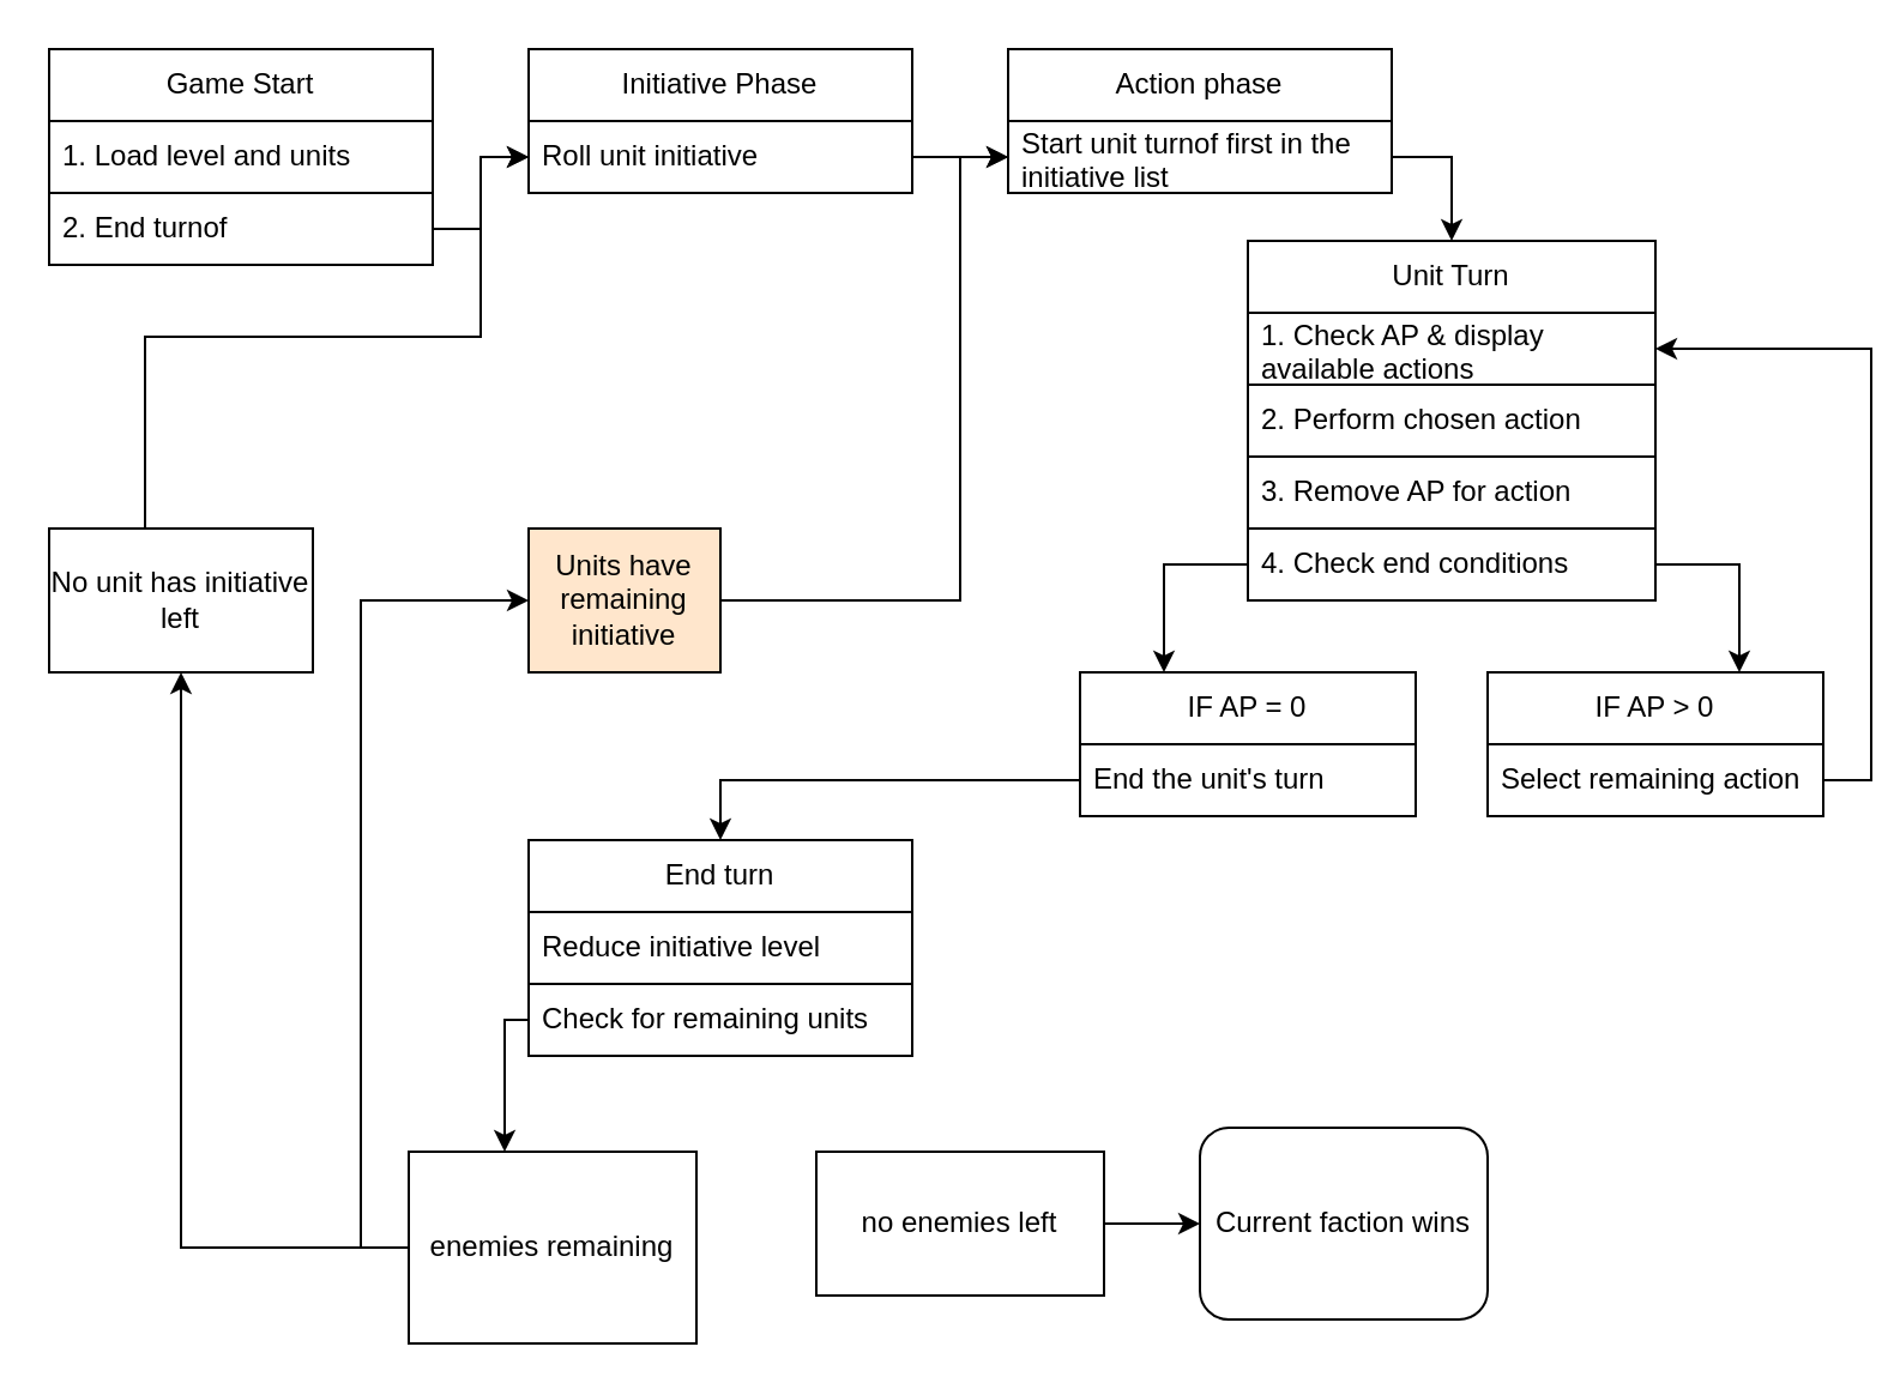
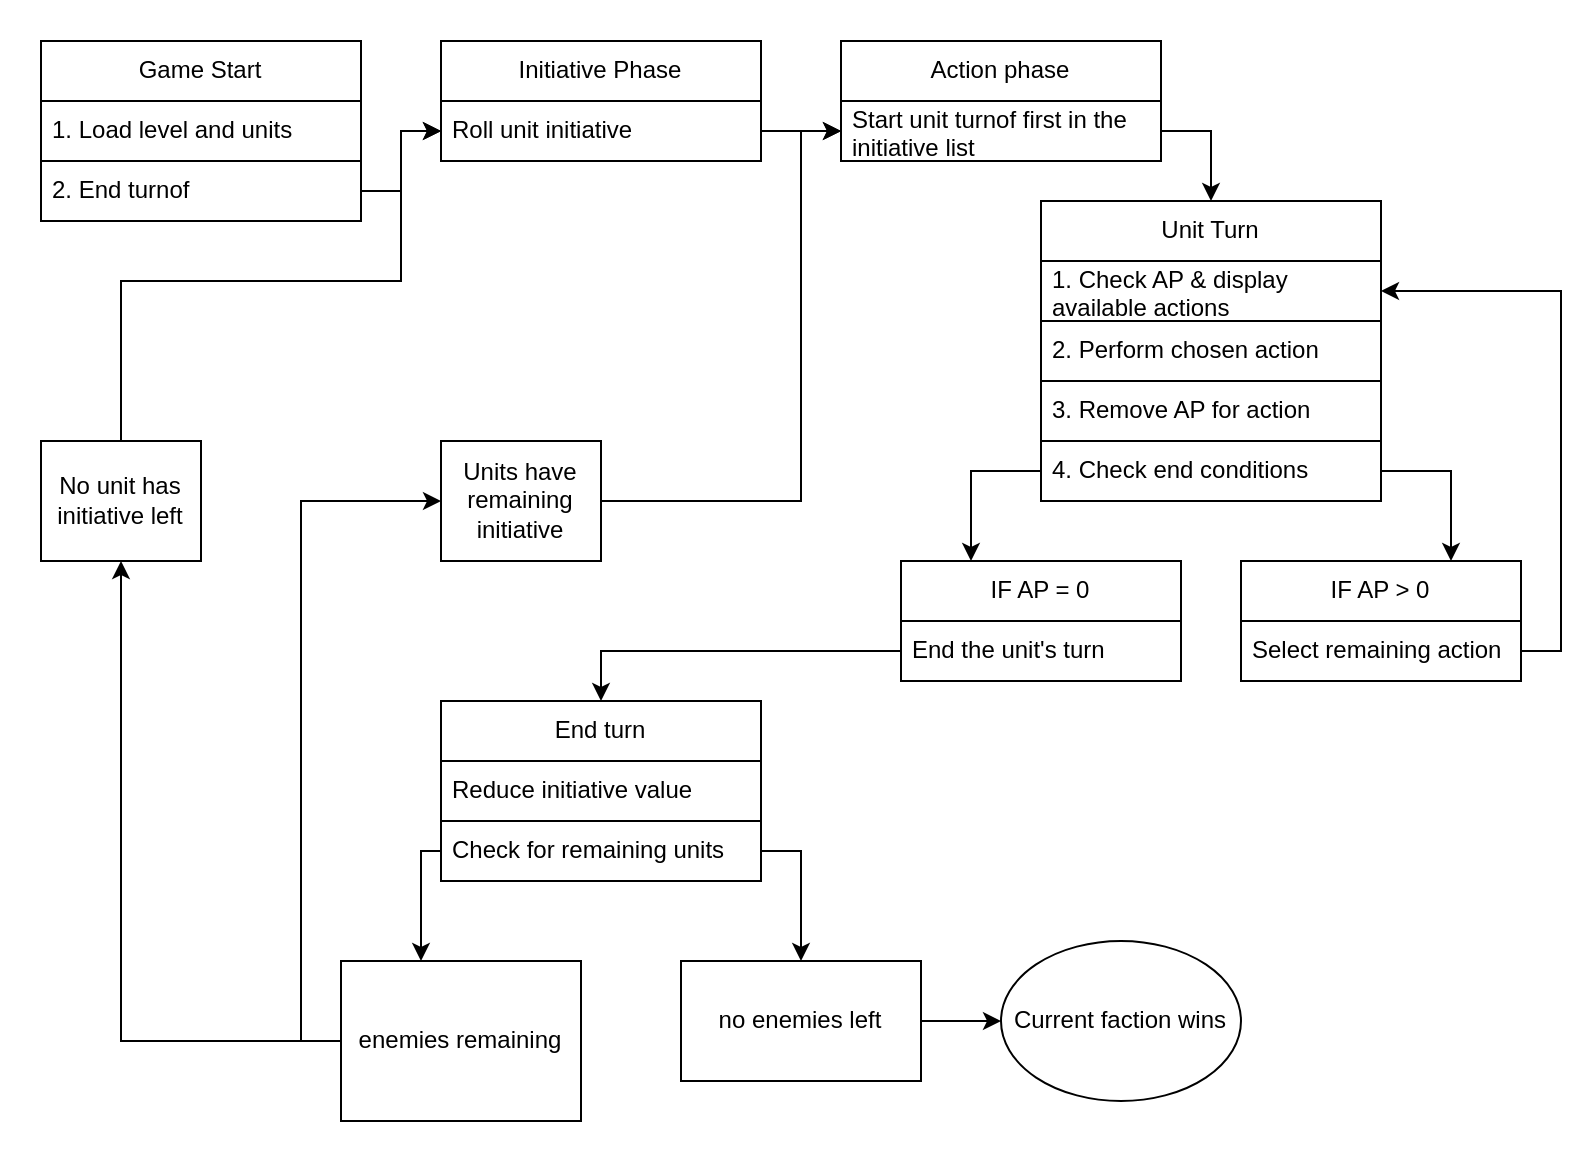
  <mxCell id="0" />
  <mxCell id="1" parent="0" />
  <mxCell id="2" value="&lt;div&gt;Unit Turn&lt;/div&gt;" style="swimlane;fontStyle=0;childLayout=stackLayout;horizontal=1;startSize=30;horizontalStack=0;resizeParent=1;resizeParentMax=0;resizeLast=0;collapsible=1;marginBottom=0;whiteSpace=wrap;html=1;strokeWidth=1;" vertex="1" parent="1"><mxGeometry x="520" y="100" width="170" height="120" as="geometry" /></mxCell>
  <mxCell id="3" value="1. Check AP &amp;amp; display available actions" style="text;strokeColor=default;fillColor=none;align=left;verticalAlign=middle;spacingLeft=4;spacingRight=4;overflow=hidden;points=[[0,0.5],[1,0.5]];portConstraint=eastwest;rotatable=0;whiteSpace=wrap;html=1;strokeWidth=1;" vertex="1" parent="2"><mxGeometry y="30" width="170" height="30" as="geometry" /></mxCell>
  <mxCell id="4" value="2. Perform chosen action" style="text;strokeColor=default;fillColor=none;align=left;verticalAlign=middle;spacingLeft=4;spacingRight=4;overflow=hidden;points=[[0,0.5],[1,0.5]];portConstraint=eastwest;rotatable=0;whiteSpace=wrap;html=1;strokeWidth=1;" vertex="1" parent="2"><mxGeometry y="60" width="170" height="30" as="geometry" /></mxCell>
  <mxCell id="5" value="3. Remove AP for action" style="text;strokeColor=default;fillColor=none;align=left;verticalAlign=middle;spacingLeft=4;spacingRight=4;overflow=hidden;points=[[0,0.5],[1,0.5]];portConstraint=eastwest;rotatable=0;whiteSpace=wrap;html=1;strokeWidth=1;" vertex="1" parent="2"><mxGeometry y="90" width="170" height="30" as="geometry" /></mxCell>
  <mxCell id="6" style="edgeStyle=orthogonalEdgeStyle;rounded=0;orthogonalLoop=1;jettySize=auto;html=1;exitX=1;exitY=0.5;exitDx=0;exitDy=0;strokeWidth=1;" edge="1" parent="2" source="3" target="3"><mxGeometry relative="1" as="geometry" /></mxCell>
  <mxCell id="7" value="IF AP = 0" style="swimlane;fontStyle=0;childLayout=stackLayout;horizontal=1;startSize=30;horizontalStack=0;resizeParent=1;resizeParentMax=0;resizeLast=0;collapsible=1;marginBottom=0;whiteSpace=wrap;html=1;strokeWidth=1;" vertex="1" parent="1"><mxGeometry x="450" y="280" width="140" height="60" as="geometry" /></mxCell>
  <mxCell id="8" value="End the unit's turn" style="text;strokeColor=none;fillColor=none;align=left;verticalAlign=middle;spacingLeft=4;spacingRight=4;overflow=hidden;points=[[0,0.5],[1,0.5]];portConstraint=eastwest;rotatable=0;whiteSpace=wrap;html=1;strokeWidth=1;" vertex="1" parent="7"><mxGeometry y="30" width="140" height="30" as="geometry" /></mxCell>
  <mxCell id="9" value="IF AP &amp;gt; 0" style="swimlane;fontStyle=0;childLayout=stackLayout;horizontal=1;startSize=30;horizontalStack=0;resizeParent=1;resizeParentMax=0;resizeLast=0;collapsible=1;marginBottom=0;whiteSpace=wrap;html=1;strokeWidth=1;" vertex="1" parent="1"><mxGeometry x="620" y="280" width="140" height="60" as="geometry" /></mxCell>
  <mxCell id="10" value="Select remaining action" style="text;strokeColor=none;fillColor=none;align=left;verticalAlign=middle;spacingLeft=4;spacingRight=4;overflow=hidden;points=[[0,0.5],[1,0.5]];portConstraint=eastwest;rotatable=0;whiteSpace=wrap;html=1;strokeWidth=1;" vertex="1" parent="9"><mxGeometry y="30" width="140" height="30" as="geometry" /></mxCell>
  <mxCell id="11" style="edgeStyle=orthogonalEdgeStyle;rounded=0;orthogonalLoop=1;jettySize=auto;html=1;exitX=0;exitY=0.5;exitDx=0;exitDy=0;entryX=0.25;entryY=0;entryDx=0;entryDy=0;" edge="1" parent="1" source="13" target="7"><mxGeometry relative="1" as="geometry" /></mxCell>
  <mxCell id="12" style="edgeStyle=orthogonalEdgeStyle;rounded=0;orthogonalLoop=1;jettySize=auto;html=1;exitX=1;exitY=0.5;exitDx=0;exitDy=0;entryX=0.75;entryY=0;entryDx=0;entryDy=0;" edge="1" parent="1" source="13" target="9"><mxGeometry relative="1" as="geometry" /></mxCell>
  <mxCell id="13" value="&lt;div&gt;4. Check end conditions&lt;/div&gt;" style="text;strokeColor=default;fillColor=none;align=left;verticalAlign=middle;spacingLeft=4;spacingRight=4;overflow=hidden;points=[[0,0.5],[1,0.5]];portConstraint=eastwest;rotatable=0;whiteSpace=wrap;html=1;strokeWidth=1;" vertex="1" parent="1"><mxGeometry x="520" y="220" width="170" height="30" as="geometry" /></mxCell>
  <mxCell id="14" value="Game Start" style="swimlane;fontStyle=0;childLayout=stackLayout;horizontal=1;startSize=30;horizontalStack=0;resizeParent=1;resizeParentMax=0;resizeLast=0;collapsible=1;marginBottom=0;whiteSpace=wrap;html=1;strokeWidth=1;" vertex="1" parent="1"><mxGeometry x="20" y="20" width="160" height="90" as="geometry" /></mxCell>
  <mxCell id="15" value="1. Load level and units" style="text;strokeColor=default;fillColor=none;align=left;verticalAlign=middle;spacingLeft=4;spacingRight=4;overflow=hidden;points=[[0,0.5],[1,0.5]];portConstraint=eastwest;rotatable=0;whiteSpace=wrap;html=1;strokeWidth=1;" vertex="1" parent="14"><mxGeometry y="30" width="160" height="30" as="geometry" /></mxCell>
  <mxCell id="16" value="&lt;div&gt;2. End turnof&lt;/div&gt;" style="text;strokeColor=default;fillColor=none;align=left;verticalAlign=middle;spacingLeft=4;spacingRight=4;overflow=hidden;points=[[0,0.5],[1,0.5]];portConstraint=eastwest;rotatable=0;whiteSpace=wrap;html=1;strokeWidth=1;" vertex="1" parent="14"><mxGeometry y="60" width="160" height="30" as="geometry" /></mxCell>
  <mxCell id="17" style="edgeStyle=orthogonalEdgeStyle;rounded=0;orthogonalLoop=1;jettySize=auto;html=1;exitX=1;exitY=0.5;exitDx=0;exitDy=0;strokeWidth=1;" edge="1" parent="14" source="15" target="15"><mxGeometry relative="1" as="geometry" /></mxCell>
  <mxCell id="18" value="Initiative Phase" style="swimlane;fontStyle=0;childLayout=stackLayout;horizontal=1;startSize=30;horizontalStack=0;resizeParent=1;resizeParentMax=0;resizeLast=0;collapsible=1;marginBottom=0;whiteSpace=wrap;html=1;strokeWidth=1;" vertex="1" parent="1"><mxGeometry x="220" y="20" width="160" height="60" as="geometry" /></mxCell>
  <mxCell id="19" value="Roll unit initiative" style="text;strokeColor=default;fillColor=none;align=left;verticalAlign=middle;spacingLeft=4;spacingRight=4;overflow=hidden;points=[[0,0.5],[1,0.5]];portConstraint=eastwest;rotatable=0;whiteSpace=wrap;html=1;strokeWidth=1;" vertex="1" parent="18"><mxGeometry y="30" width="160" height="30" as="geometry" /></mxCell>
  <mxCell id="20" style="edgeStyle=orthogonalEdgeStyle;rounded=0;orthogonalLoop=1;jettySize=auto;html=1;exitX=1;exitY=0.5;exitDx=0;exitDy=0;strokeWidth=1;" edge="1" parent="18" source="19" target="19"><mxGeometry relative="1" as="geometry" /></mxCell>
  <mxCell id="21" style="edgeStyle=orthogonalEdgeStyle;rounded=0;orthogonalLoop=1;jettySize=auto;html=1;exitX=1;exitY=0.5;exitDx=0;exitDy=0;" edge="1" parent="1" source="16" target="19"><mxGeometry relative="1" as="geometry" /></mxCell>
  <mxCell id="22" value="Action phase" style="swimlane;fontStyle=0;childLayout=stackLayout;horizontal=1;startSize=30;horizontalStack=0;resizeParent=1;resizeParentMax=0;resizeLast=0;collapsible=1;marginBottom=0;whiteSpace=wrap;html=1;strokeWidth=1;" vertex="1" parent="1"><mxGeometry x="420" y="20" width="160" height="60" as="geometry" /></mxCell>
  <mxCell id="23" value="Start unit turnof first in the initiative list" style="text;strokeColor=default;fillColor=none;align=left;verticalAlign=middle;spacingLeft=4;spacingRight=4;overflow=hidden;points=[[0,0.5],[1,0.5]];portConstraint=eastwest;rotatable=0;whiteSpace=wrap;html=1;strokeWidth=1;" vertex="1" parent="22"><mxGeometry y="30" width="160" height="30" as="geometry" /></mxCell>
  <mxCell id="24" style="edgeStyle=orthogonalEdgeStyle;rounded=0;orthogonalLoop=1;jettySize=auto;html=1;exitX=1;exitY=0.5;exitDx=0;exitDy=0;strokeWidth=1;" edge="1" parent="22" source="23" target="23"><mxGeometry relative="1" as="geometry" /></mxCell>
  <mxCell id="25" style="edgeStyle=orthogonalEdgeStyle;rounded=0;orthogonalLoop=1;jettySize=auto;html=1;exitX=1;exitY=0.5;exitDx=0;exitDy=0;entryX=0;entryY=0.5;entryDx=0;entryDy=0;" edge="1" parent="1" source="19" target="23"><mxGeometry relative="1" as="geometry" /></mxCell>
  <mxCell id="26" style="edgeStyle=orthogonalEdgeStyle;rounded=0;orthogonalLoop=1;jettySize=auto;html=1;exitX=1;exitY=0.5;exitDx=0;exitDy=0;entryX=0.5;entryY=0;entryDx=0;entryDy=0;" edge="1" parent="1" source="23" target="2"><mxGeometry relative="1" as="geometry" /></mxCell>
  <mxCell id="27" value="End turn" style="swimlane;fontStyle=0;childLayout=stackLayout;horizontal=1;startSize=30;horizontalStack=0;resizeParent=1;resizeParentMax=0;resizeLast=0;collapsible=1;marginBottom=0;whiteSpace=wrap;html=1;strokeWidth=1;" vertex="1" parent="1"><mxGeometry x="220" y="350" width="160" height="60" as="geometry" /></mxCell>
- <mxCell id="28" value="Reduce initiative level" style="text;strokeColor=default;fillColor=none;align=left;verticalAlign=middle;spacingLeft=4;spacingRight=4;overflow=hidden;points=[[0,0.5],[1,0.5]];portConstraint=eastwest;rotatable=0;whiteSpace=wrap;html=1;strokeWidth=1;" vertex="1" parent="27"><mxGeometry y="30" width="160" height="30" as="geometry" /></mxCell>
+ <mxCell id="28" value="Reduce initiative value" style="text;strokeColor=default;fillColor=none;align=left;verticalAlign=middle;spacingLeft=4;spacingRight=4;overflow=hidden;points=[[0,0.5],[1,0.5]];portConstraint=eastwest;rotatable=0;whiteSpace=wrap;html=1;strokeWidth=1;" vertex="1" parent="27"><mxGeometry y="30" width="160" height="30" as="geometry" /></mxCell>
  <mxCell id="29" style="edgeStyle=orthogonalEdgeStyle;rounded=0;orthogonalLoop=1;jettySize=auto;html=1;exitX=1;exitY=0.5;exitDx=0;exitDy=0;strokeWidth=1;" edge="1" parent="27" source="28" target="28"><mxGeometry relative="1" as="geometry" /></mxCell>
  <mxCell id="30" style="edgeStyle=orthogonalEdgeStyle;rounded=0;orthogonalLoop=1;jettySize=auto;html=1;exitX=1;exitY=0.5;exitDx=0;exitDy=0;entryX=1;entryY=0.5;entryDx=0;entryDy=0;" edge="1" parent="1" source="10" target="3"><mxGeometry relative="1" as="geometry" /></mxCell>
  <mxCell id="31" style="edgeStyle=orthogonalEdgeStyle;rounded=0;orthogonalLoop=1;jettySize=auto;html=1;exitX=0;exitY=0.5;exitDx=0;exitDy=0;" edge="1" parent="1" source="8" target="27"><mxGeometry relative="1" as="geometry" /></mxCell>
+ <mxCell id="32" style="edgeStyle=orthogonalEdgeStyle;rounded=0;orthogonalLoop=1;jettySize=auto;html=1;exitX=1;exitY=0.5;exitDx=0;exitDy=0;entryX=0.5;entryY=0;entryDx=0;entryDy=0;" edge="1" parent="1" source="34" target="40"><mxGeometry relative="1" as="geometry" /></mxCell>
  <mxCell id="33" style="edgeStyle=orthogonalEdgeStyle;rounded=0;orthogonalLoop=1;jettySize=auto;html=1;exitX=0;exitY=0.5;exitDx=0;exitDy=0;" edge="1" parent="1" source="34" target="38"><mxGeometry relative="1" as="geometry"><Array as="points"><mxPoint x="210" y="425" /></Array></mxGeometry></mxCell>
  <mxCell id="34" value="Check for remaining units" style="text;strokeColor=default;fillColor=none;align=left;verticalAlign=middle;spacingLeft=4;spacingRight=4;overflow=hidden;points=[[0,0.5],[1,0.5]];portConstraint=eastwest;rotatable=0;whiteSpace=wrap;html=1;strokeWidth=1;" vertex="1" parent="1"><mxGeometry x="220" y="410" width="160" height="30" as="geometry" /></mxCell>
- <mxCell id="35" value="Current faction wins" style="whiteSpace=wrap;html=1;rounded=1;" vertex="1" parent="1"><mxGeometry x="500" y="470" width="120" height="80" as="geometry" /></mxCell>
+ <mxCell id="35" value="Current faction wins" style="ellipse;whiteSpace=wrap;html=1;" vertex="1" parent="1"><mxGeometry x="500" y="470" width="120" height="80" as="geometry" /></mxCell>
  <mxCell id="36" style="edgeStyle=orthogonalEdgeStyle;rounded=0;orthogonalLoop=1;jettySize=auto;html=1;exitX=0;exitY=0.5;exitDx=0;exitDy=0;" edge="1" parent="1" source="38" target="42"><mxGeometry relative="1" as="geometry" /></mxCell>
  <mxCell id="37" style="edgeStyle=orthogonalEdgeStyle;rounded=0;orthogonalLoop=1;jettySize=auto;html=1;exitX=0;exitY=0.5;exitDx=0;exitDy=0;entryX=0;entryY=0.5;entryDx=0;entryDy=0;" edge="1" parent="1" source="38" target="44"><mxGeometry relative="1" as="geometry" /></mxCell>
  <mxCell id="38" value="enemies remaining" style="rounded=0;whiteSpace=wrap;html=1;" vertex="1" parent="1"><mxGeometry x="170" y="480" width="120" height="80" as="geometry" /></mxCell>
  <mxCell id="39" style="edgeStyle=orthogonalEdgeStyle;rounded=0;orthogonalLoop=1;jettySize=auto;html=1;exitX=1;exitY=0.5;exitDx=0;exitDy=0;entryX=0;entryY=0.5;entryDx=0;entryDy=0;" edge="1" parent="1" source="40" target="35"><mxGeometry relative="1" as="geometry" /></mxCell>
  <mxCell id="40" value="&lt;div&gt;no enemies left&lt;/div&gt;" style="rounded=0;whiteSpace=wrap;html=1;" vertex="1" parent="1"><mxGeometry x="340" y="480" width="120" height="60" as="geometry" /></mxCell>
  <mxCell id="41" style="edgeStyle=orthogonalEdgeStyle;rounded=0;orthogonalLoop=1;jettySize=auto;html=1;exitX=0.5;exitY=0;exitDx=0;exitDy=0;" edge="1" parent="1" source="42" target="19"><mxGeometry relative="1" as="geometry"><Array as="points"><mxPoint x="60" y="140" /><mxPoint x="200" y="140" /><mxPoint x="200" y="65" /></Array></mxGeometry></mxCell>
- <mxCell id="42" value="No unit has initiative left" style="rounded=0;whiteSpace=wrap;html=1;" vertex="1" parent="1"><mxGeometry x="20" y="220" width="110" height="60" as="geometry" /></mxCell>
+ <mxCell id="42" value="No unit has initiative left" style="rounded=0;whiteSpace=wrap;html=1;" vertex="1" parent="1"><mxGeometry x="20" y="220" width="80" height="60" as="geometry" /></mxCell>
  <mxCell id="43" style="edgeStyle=orthogonalEdgeStyle;rounded=0;orthogonalLoop=1;jettySize=auto;html=1;exitX=1;exitY=0.5;exitDx=0;exitDy=0;entryX=0;entryY=0.5;entryDx=0;entryDy=0;" edge="1" parent="1" source="44" target="23"><mxGeometry relative="1" as="geometry"><Array as="points"><mxPoint x="400" y="250" /><mxPoint x="400" y="65" /></Array></mxGeometry></mxCell>
- <mxCell id="44" value="Units have remaining initiative" style="rounded=0;whiteSpace=wrap;html=1;fillColor=#ffe6cc;" vertex="1" parent="1"><mxGeometry x="220" y="220" width="80" height="60" as="geometry" /></mxCell>
+ <mxCell id="44" value="Units have remaining initiative" style="rounded=0;whiteSpace=wrap;html=1;" vertex="1" parent="1"><mxGeometry x="220" y="220" width="80" height="60" as="geometry" /></mxCell>
